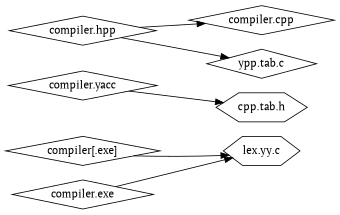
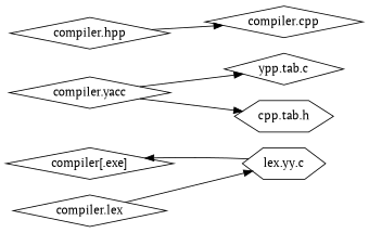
  digraph {
    fontname="PT Serif"
    rankdir=LR
    node [fontname="PT Serif" shape=diamond]
    edge [fontname="PT Serif" style=solid]
    n1 [label="compiler[.exe]"]
    n2 [label="compiler.cpp"]
    n3 [label="compiler.hpp"]
-   n4 [label="compiler.exe"]
+   n4 [label="compiler.lex"]
    n5 [label="lex.yy.c" shape=hexagon]
    n6 [label="compiler.yacc"]
    n7 [label="ypp.tab.c"]
    n8 [label="cpp.tab.h" shape=hexagon]
    n3 -> n2
    n4 -> n5
-   n1 -> n5
-   n3 -> n7
+   n5 -> n1
+   n6 -> n7
    n6 -> n8
  }
